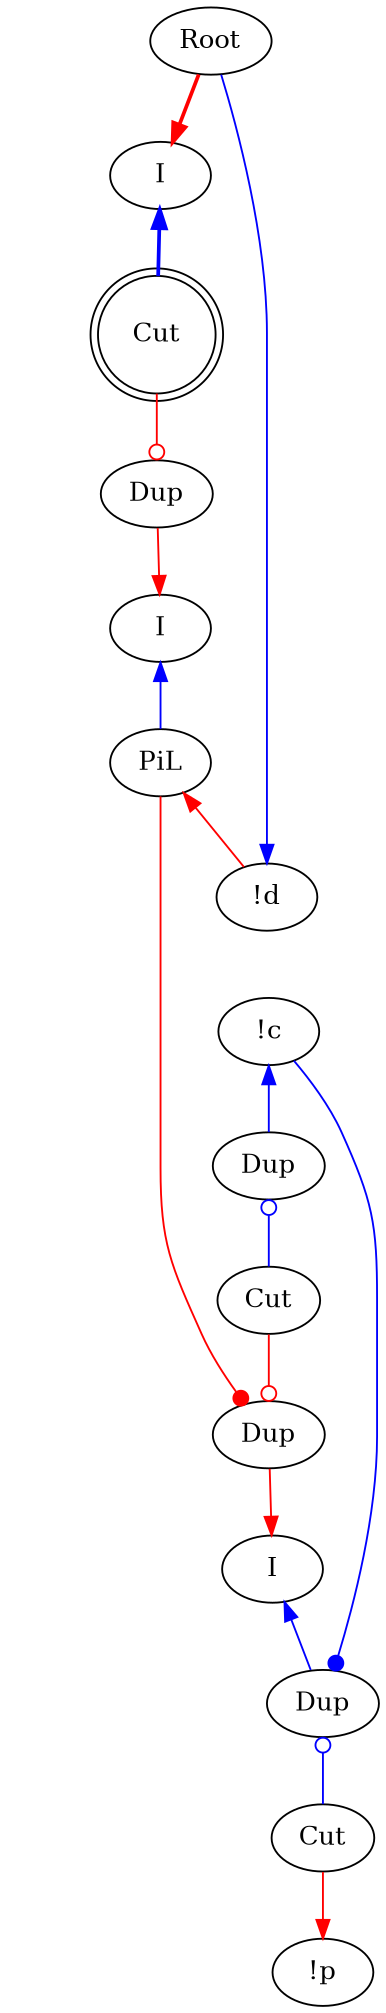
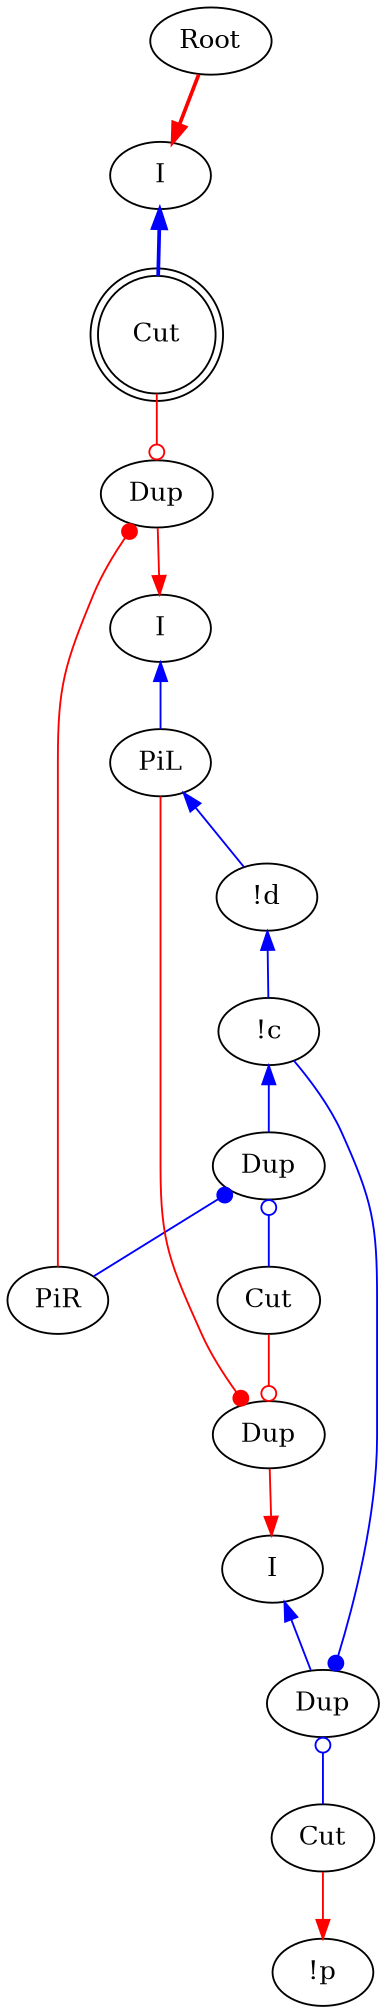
  digraph {
    edge [color=blue dir=back]
    n1 [label=Root]
    n2 [label=I]
    n3 [label=Cut shape=doublecircle]
    n4 [label=I]
    n5 [label=Dup]
    n6 [label="!c"]
    n7 [label=Cut]
    n8 [label=Dup]
+   n9 [label=PiR]
    n10 [label=Cut]
    n11 [label="!d"]
    n12 [label=PiL]
    n13 [label=Dup]
    n14 [label=I]
    n15 [label=Dup]
    n16 [label="!p"]
    n1 -> n2 [color=red penwidth=2 dir=""]
    n2 -> n3 [penwidth=2]
    n3 -> n15 [arrowhead=odot color=red dir=""]
    n4 -> n5
    n5 -> n6 [arrowtail=dot]
    n5 -> n7 [arrowtail=odot]
    n6 -> n8
    n7 -> n16 [color=red dir=""]
+   n8 -> n9 [arrowtail=dot]
    n8 -> n10 [arrowtail=odot]
+   n9 -> n15 [arrowhead=dot color=red dir=""]
    n10 -> n13 [arrowhead=odot color=red dir=""]
-   n11 -> n1
-   n12 -> n11 [color=red]
+   n11 -> n6
+   n12 -> n11
    n12 -> n13 [arrowhead=dot color=red dir=""]
    n13 -> n4 [color=red dir=""]
    n14 -> n12
    n15 -> n14 [color=red dir=""]
  }
